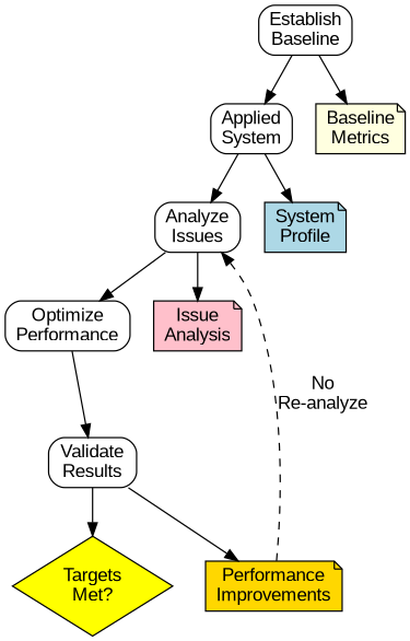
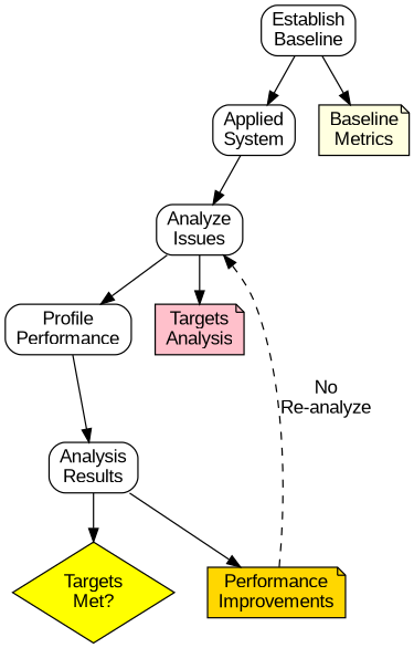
  digraph {
    fontname="Liberation Sans"
    rankdir=TB
    node [fontname="Liberation Sans" shape=box style=rounded]
    edge [fontname="Liberation Sans"]
    n1 [label="Establish\nBaseline"]
    n2 [label="Applied\nSystem"]
    n3 [fillcolor=lightyellow label="Baseline\nMetrics" shape=note style=filled]
    n4 [label="Analyze\nIssues"]
-   n5 [fillcolor=lightblue label="System\nProfile" shape=note style=filled]
-   n6 [label="Optimize\nPerformance"]
-   n7 [fillcolor=pink label="Issue\nAnalysis" shape=note style=filled]
-   n8 [label="Validate\nResults"]
+   n6 [label="Profile\nPerformance"]
+   n7 [fillcolor=pink label="Targets\nAnalysis" shape=note style=filled]
+   n8 [label="Analysis\nResults"]
    n9 [fillcolor=gold label="Performance\nImprovements" shape=note style=filled]
    n10 [fillcolor=yellow label="Targets\nMet?" shape=diamond style=filled]
    n1 -> n2
    n1 -> n3
    n2 -> n4
-   n2 -> n5
    n4 -> n6
    n4 -> n7
    n6 -> n8
    n8 -> n9
    n8 -> n10
    n9 -> n4 [label="No\nRe-analyze" style=dashed]
  }
